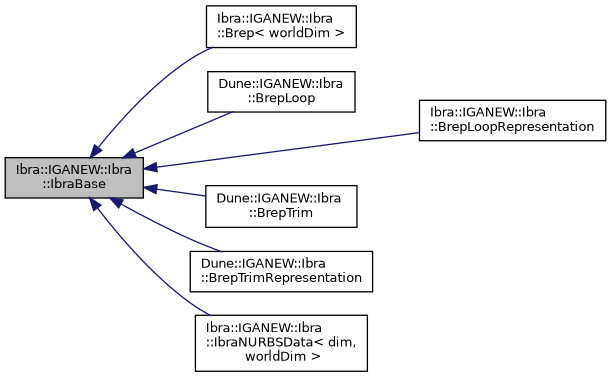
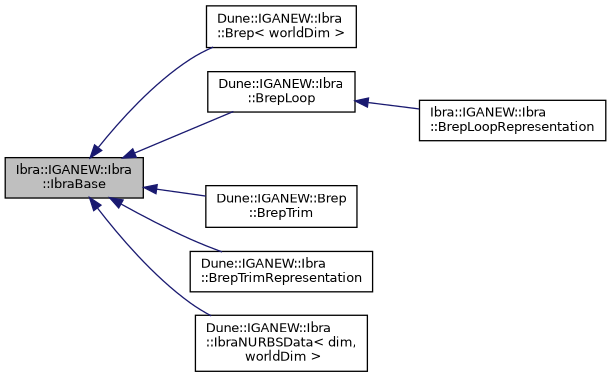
  digraph {
    rankdir=LR
    node [color=black fillcolor=white fontname=Helvetica fontsize=10 shape=record style=filled]
    edge [color=midnightblue dir=back fontname=Helvetica fontsize=10 labelfontname=Helvetica labelfontsize=10 style=solid]
    n1 [fillcolor=grey75 fontcolor=black height=0.2 label="Ibra::IGANEW::Ibra\l::IbraBase" width=0.4]
-   n2 [height=0.2 label="Ibra::IGANEW::Ibra\l::Brep\< worldDim \>" width=0.4]
+   n2 [height=0.2 label="Dune::IGANEW::Ibra\l::Brep\< worldDim \>" width=0.4]
    n3 [height=0.2 label="Dune::IGANEW::Ibra\l::BrepLoop" width=0.4]
    n4 [height=0.2 label="Ibra::IGANEW::Ibra\l::BrepLoopRepresentation" width=0.4]
-   n5 [height=0.2 label="Dune::IGANEW::Ibra\l::BrepTrim" width=0.4]
+   n5 [height=0.2 label="Dune::IGANEW::Brep\l::BrepTrim" width=0.4]
    n6 [height=0.2 label="Dune::IGANEW::Ibra\l::BrepTrimRepresentation" width=0.4]
-   n7 [height=0.2 label="Ibra::IGANEW::Ibra\l::IbraNURBSData\< dim,\l worldDim \>" width=0.4]
+   n7 [height=0.2 label="Dune::IGANEW::Ibra\l::IbraNURBSData\< dim,\l worldDim \>" width=0.4]
    n1 -> n2
    n1 -> n3
-   n1 -> n4
+   n3 -> n4
    n1 -> n5
    n1 -> n6
    n1 -> n7
  }
